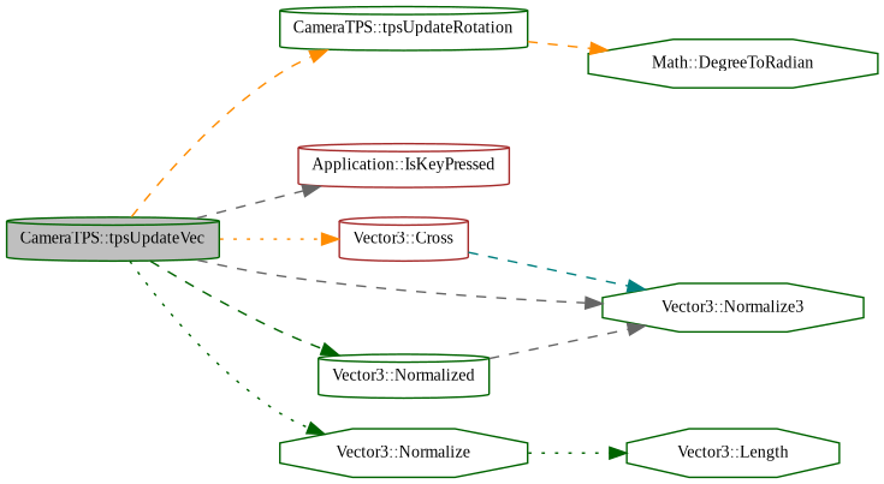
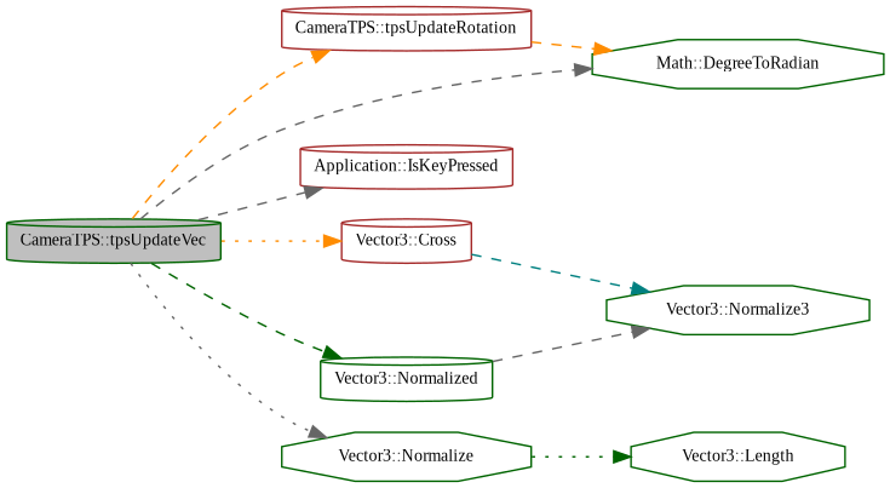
  digraph {
    fontname="Liberation Serif"
    rankdir=LR
    node [color=darkgreen fontname="Liberation Serif" fontsize=10 shape=cylinder]
    edge [color=darkorange fontname="Liberation Serif" fontsize=10 labelfontname=Helvetica labelfontsize=10 style=dashed]
    n1 [fillcolor=grey75 fontcolor=black height=0.2 label="CameraTPS::tpsUpdateVec" style=filled width=0.4]
    n2 [color=brown height=0.2 label="Vector3::Cross" width=0.4]
    n3 [height=0.2 label="Math::DegreeToRadian" shape=octagon width=0.4]
    n4 [color=brown height=0.2 label="Application::IsKeyPressed" width=0.4]
    n5 [height=0.2 label="Vector3::Normalize" shape=octagon width=0.4]
    n6 [height=0.2 label="Vector3::Normalized" width=0.4]
-   n7 [height=0.2 label="CameraTPS::tpsUpdateRotation" width=0.4]
+   n7 [color=brown height=0.2 label="CameraTPS::tpsUpdateRotation" width=0.4]
    n8 [height=0.2 label="Vector3::Normalize3" shape=octagon width=0.4]
    n9 [height=0.2 label="Vector3::Length" shape=octagon width=0.4]
    n1 -> n2 [style=dotted]
-   n1 -> n8 [color=gray40]
+   n1 -> n3 [color=gray40]
    n1 -> n4 [color=gray40]
-   n1 -> n5 [color=darkgreen style=dotted]
+   n1 -> n5 [color=gray40 style=dotted]
    n1 -> n6 [color=darkgreen]
    n1 -> n7
    n2 -> n8 [color=teal]
    n5 -> n9 [color=darkgreen style=dotted]
    n6 -> n8 [color=gray40]
    n7 -> n3
  }
